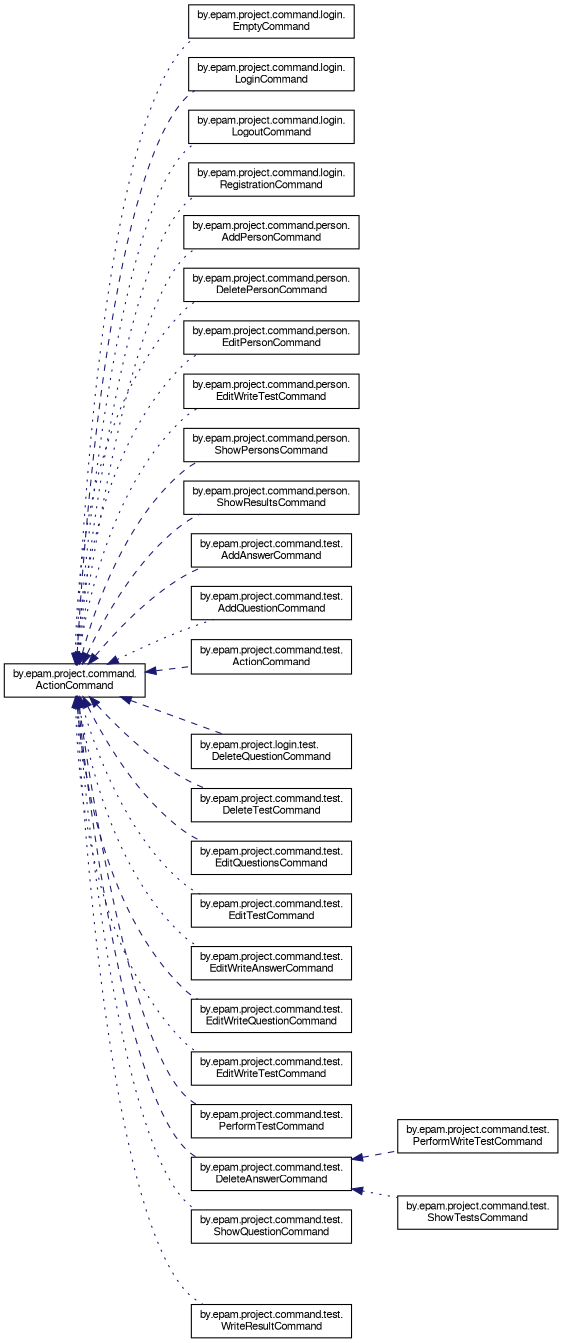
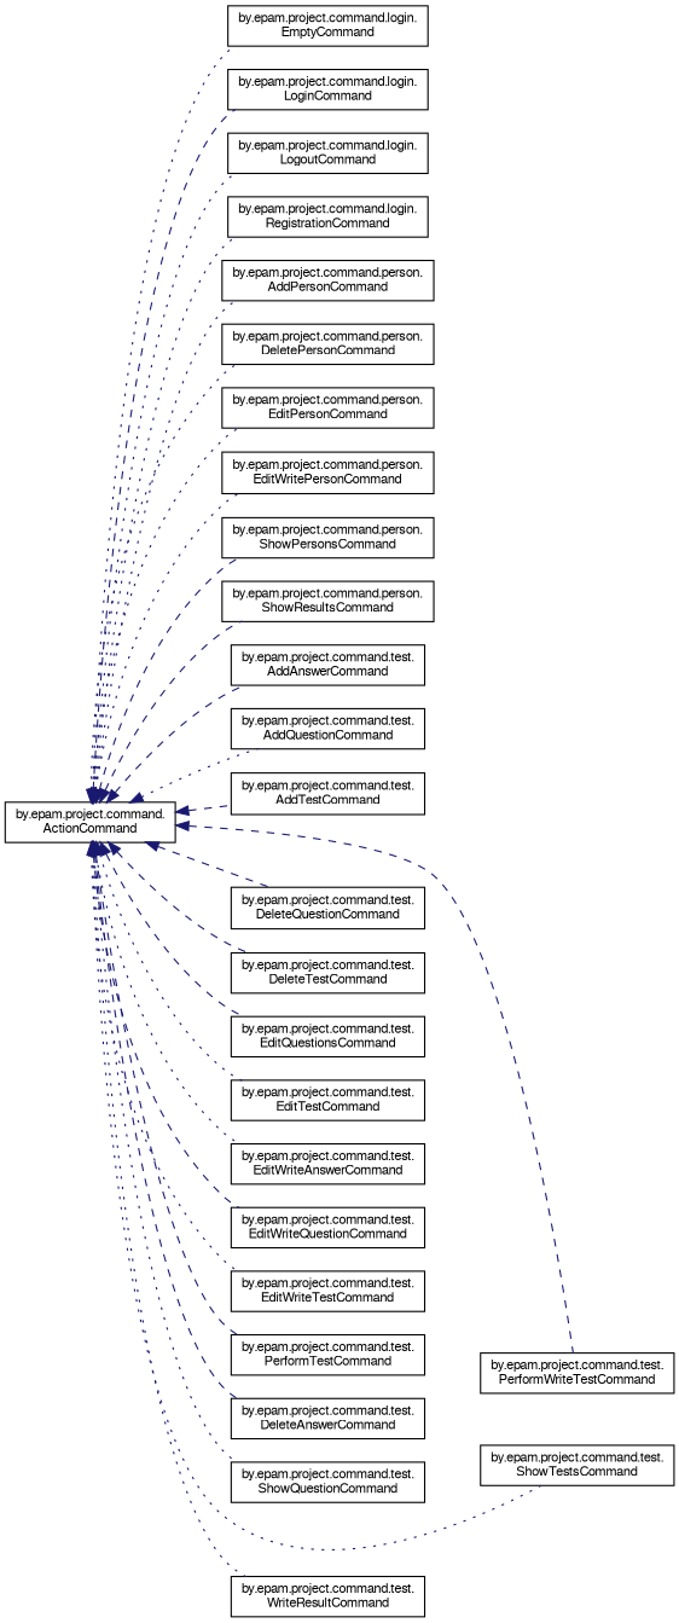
  digraph {
    rankdir=LR
    node [color=black fontname=FreeSans fontsize=10 shape=record]
    edge [color=midnightblue dir=back fontname=FreeSans fontsize=10 labelfontname=FreeSans labelfontsize=10 style=dotted]
    n1 [height=0.2 label="by.epam.project.command.\lActionCommand" width=0.4]
    n2 [height=0.2 label="by.epam.project.command.login.\lEmptyCommand" width=0.4]
    n3 [height=0.2 label="by.epam.project.command.login.\lLoginCommand" width=0.4]
    n4 [height=0.2 label="by.epam.project.command.login.\lLogoutCommand" width=0.4]
    n5 [height=0.2 label="by.epam.project.command.login.\lRegistrationCommand" width=0.4]
    n6 [height=0.2 label="by.epam.project.command.person.\lAddPersonCommand" width=0.4]
    n7 [height=0.2 label="by.epam.project.command.person.\lDeletePersonCommand" width=0.4]
    n8 [height=0.2 label="by.epam.project.command.person.\lEditPersonCommand" width=0.4]
-   n9 [height=0.2 label="by.epam.project.command.person.\lEditWriteTestCommand" width=0.4]
+   n9 [height=0.2 label="by.epam.project.command.person.\lEditWritePersonCommand" width=0.4]
    n10 [height=0.2 label="by.epam.project.command.person.\lShowPersonsCommand" width=0.4]
    n11 [height=0.2 label="by.epam.project.command.person.\lShowResultsCommand" width=0.4]
    n12 [height=0.2 label="by.epam.project.command.test.\lAddAnswerCommand" width=0.4]
    n13 [height=0.2 label="by.epam.project.command.test.\lAddQuestionCommand" width=0.4]
-   n14 [height=0.2 label="by.epam.project.command.test.\lActionCommand" width=0.4]
+   n14 [height=0.2 label="by.epam.project.command.test.\lAddTestCommand" width=0.4]
    n15 [height=0.2 label="by.epam.project.command.test.\lDeleteAnswerCommand" width=0.4]
-   n16 [height=0.2 label="by.epam.project.login.test.\lDeleteQuestionCommand" width=0.4]
+   n16 [height=0.2 label="by.epam.project.command.test.\lDeleteQuestionCommand" width=0.4]
    n17 [height=0.2 label="by.epam.project.command.test.\lDeleteTestCommand" width=0.4]
    n18 [height=0.2 label="by.epam.project.command.test.\lEditQuestionsCommand" width=0.4]
    n19 [height=0.2 label="by.epam.project.command.test.\lEditTestCommand" width=0.4]
    n20 [height=0.2 label="by.epam.project.command.test.\lEditWriteAnswerCommand" width=0.4]
    n21 [height=0.2 label="by.epam.project.command.test.\lEditWriteQuestionCommand" width=0.4]
    n22 [height=0.2 label="by.epam.project.command.test.\lEditWriteTestCommand" width=0.4]
    n23 [height=0.2 label="by.epam.project.command.test.\lPerformTestCommand" width=0.4]
    n24 [height=0.2 label="by.epam.project.command.test.\lPerformWriteTestCommand" width=0.4]
    n25 [height=0.2 label="by.epam.project.command.test.\lShowQuestionCommand" width=0.4]
    n26 [height=0.2 label="by.epam.project.command.test.\lShowTestsCommand" width=0.4]
    n27 [height=0.2 label="by.epam.project.command.test.\lWriteResultCommand" width=0.4]
    n1 -> n2
    n1 -> n3 [style=dashed]
    n1 -> n4
    n1 -> n5
    n1 -> n6
    n1 -> n7
    n1 -> n8
    n1 -> n9
    n1 -> n10 [style=dashed]
    n1 -> n11 [style=dashed]
    n1 -> n12 [style=dashed]
    n1 -> n13
    n1 -> n14 [style=dashed]
    n1 -> n15 [style=dashed]
    n1 -> n16 [style=dashed]
    n1 -> n17 [style=dashed]
    n1 -> n18 [style=dashed]
    n1 -> n19
    n1 -> n20
    n1 -> n21 [style=dashed]
    n1 -> n22
    n1 -> n23 [style=dashed]
-   n15 -> n24 [style=dashed]
+   n1 -> n24 [style=dashed]
    n1 -> n25
-   n15 -> n26
+   n1 -> n26
    n1 -> n27
  }
